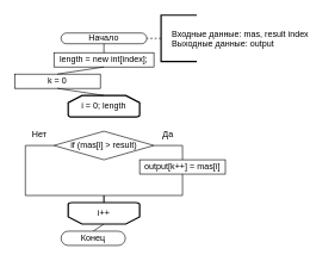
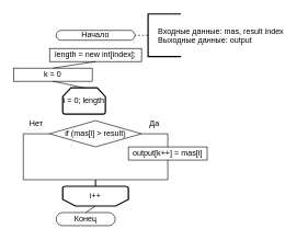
  <mxCell id="0" />
  <mxCell id="1" parent="0" />
  <mxCell id="2" value="Начало" style="rounded=1;whiteSpace=wrap;html=1;arcSize=50;" vertex="1" parent="1"><mxGeometry x="85" y="45.5" width="120" height="15" as="geometry" /></mxCell>
  <mxCell id="3" value="" style="endArrow=none;dashed=1;html=1;rounded=0;exitX=0;exitY=0.5;exitDx=0;exitDy=0;entryX=1;entryY=0.5;entryDx=0;entryDy=0;exitPerimeter=0;" edge="1" source="4" parent="1" target="2"><mxGeometry width="50" height="50" relative="1" as="geometry"><mxPoint x="315" y="63" as="sourcePoint" /><mxPoint x="295" y="63" as="targetPoint" /></mxGeometry></mxCell>
  <mxCell id="4" value="    Входные данные: mas, result index&#10;    Выходные данные: output" style="strokeWidth=2;shape=mxgraph.flowchart.annotation_1;align=left;pointerEvents=1;recursiveResize=1;autosize=0;verticalAlign=middle;horizontal=1;" vertex="1" parent="1"><mxGeometry x="225" y="20.5" width="50" height="65" as="geometry" /></mxCell>
  <mxCell id="5" value="length = new int[index];" style="rounded=0;whiteSpace=wrap;html=1;" vertex="1" parent="1"><mxGeometry x="75" y="73" width="140" height="20" as="geometry" /></mxCell>
- <mxCell id="6" value="" style="endArrow=none;html=1;rounded=0;entryX=0.5;entryY=0;entryDx=0;entryDy=0;exitX=0.5;exitY=1;exitDx=0;exitDy=0;" edge="1" parent="1" source="2" target="5"><mxGeometry width="50" height="50" relative="1" as="geometry"><mxPoint x="165" y="183" as="sourcePoint" /><mxPoint x="175" y="153" as="targetPoint" /></mxGeometry></mxCell>
  <mxCell id="7" value="k = 0" style="rounded=0;whiteSpace=wrap;html=1;" vertex="1" parent="1"><mxGeometry x="20" y="103" width="120" height="20" as="geometry" /></mxCell>
  <mxCell id="8" value="" style="endArrow=none;html=1;rounded=0;entryX=0.5;entryY=0;entryDx=0;entryDy=0;exitX=0.5;exitY=1;exitDx=0;exitDy=0;" edge="1" parent="1" target="7" source="5"><mxGeometry width="50" height="50" relative="1" as="geometry"><mxPoint x="115" y="283" as="sourcePoint" /><mxPoint x="125" y="253" as="targetPoint" /></mxGeometry></mxCell>
- <mxCell id="9" value="i = 0; length" style="strokeWidth=2;html=1;shape=mxgraph.flowchart.loop_limit;whiteSpace=wrap;" vertex="1" parent="1"><mxGeometry x="95" y="133" width="100" height="30" as="geometry" /></mxCell>
+ <mxCell id="9" value="i = 0; length" style="strokeWidth=2;html=1;shape=mxgraph.flowchart.loop_limit;whiteSpace=wrap;" vertex="1" parent="1"><mxGeometry x="95" y="133" width="65" height="40" as="geometry" /></mxCell>
  <mxCell id="10" value="i++" style="strokeWidth=2;html=1;shape=mxgraph.flowchart.loop_limit;whiteSpace=wrap;direction=west;" vertex="1" parent="1"><mxGeometry x="95" y="283" width="100" height="30" as="geometry" /></mxCell>
  <mxCell id="11" value="" style="endArrow=none;html=1;rounded=0;entryX=0.5;entryY=1;entryDx=0;entryDy=0;exitX=0.5;exitY=0;exitDx=0;exitDy=0;exitPerimeter=0;" edge="1" parent="1" source="9" target="7"><mxGeometry width="50" height="50" relative="1" as="geometry"><mxPoint x="135" y="233" as="sourcePoint" /><mxPoint x="185" y="183" as="targetPoint" /></mxGeometry></mxCell>
  <mxCell id="12" value="if (mas[i] &amp;gt; result)" style="rhombus;whiteSpace=wrap;html=1;" vertex="1" parent="1"><mxGeometry x="75" y="183" width="140" height="40" as="geometry" /></mxCell>
  <mxCell id="13" value="" style="endArrow=none;html=1;rounded=0;entryX=0;entryY=0.5;entryDx=0;entryDy=0;exitX=0.5;exitY=1;exitDx=0;exitDy=0;exitPerimeter=0;" edge="1" parent="1" source="10" target="12"><mxGeometry width="50" height="50" relative="1" as="geometry"><mxPoint x="155" y="223" as="sourcePoint" /><mxPoint x="205" y="173" as="targetPoint" /><Array as="points"><mxPoint x="145" y="273" /><mxPoint x="35" y="273" /><mxPoint x="35" y="203" /></Array></mxGeometry></mxCell>
  <mxCell id="14" value="" style="endArrow=none;html=1;rounded=0;entryX=1;entryY=0.5;entryDx=0;entryDy=0;exitX=0.5;exitY=1;exitDx=0;exitDy=0;exitPerimeter=0;" edge="1" parent="1" source="10" target="12"><mxGeometry width="50" height="50" relative="1" as="geometry"><mxPoint x="155" y="223" as="sourcePoint" /><mxPoint x="205" y="173" as="targetPoint" /><Array as="points"><mxPoint x="145" y="273" /><mxPoint x="255" y="273" /><mxPoint x="255" y="203" /></Array></mxGeometry></mxCell>
  <mxCell id="15" value="output[k++] = mas[i]" style="rounded=0;whiteSpace=wrap;html=1;" vertex="1" parent="1"><mxGeometry x="195" y="223" width="120" height="20" as="geometry" /></mxCell>
  <mxCell id="16" value="Да" style="text;html=1;align=center;verticalAlign=middle;whiteSpace=wrap;rounded=0;" vertex="1" parent="1"><mxGeometry x="205" y="173" width="60" height="30" as="geometry" /></mxCell>
  <mxCell id="17" value="Нет" style="text;html=1;align=center;verticalAlign=middle;whiteSpace=wrap;rounded=0;" vertex="1" parent="1"><mxGeometry x="25" y="173" width="60" height="30" as="geometry" /></mxCell>
  <mxCell id="18" value="" style="endArrow=none;html=1;rounded=0;entryX=0.5;entryY=0;entryDx=0;entryDy=0;entryPerimeter=0;exitX=0.5;exitY=0;exitDx=0;exitDy=0;" edge="1" parent="1" source="19" target="10"><mxGeometry width="50" height="50" relative="1" as="geometry"><mxPoint x="145" y="333" as="sourcePoint" /><mxPoint x="165" y="383" as="targetPoint" /></mxGeometry></mxCell>
  <mxCell id="19" value="Конец" style="rounded=1;whiteSpace=wrap;html=1;arcSize=50;" vertex="1" parent="1"><mxGeometry x="85" y="323" width="90" height="20" as="geometry" /></mxCell>
